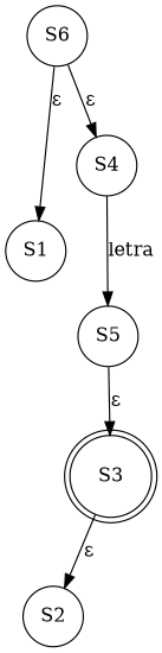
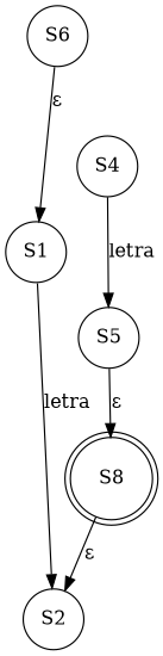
  digraph {
    forcelabels=true
    rankdir=TB
    node [shape=circle]
    n1 [label=S6]
    S1
    S4
    S2
    S5
-   S3 [shape=doublecircle]
+   S3 [shape=doublecircle label=S8]
    n1 -> S1 [label="ε"]
-   n1 -> S4 [label="ε"]
+   S1 -> S2 [label=letra]
    S4 -> S5 [label=letra]
    S5 -> S3 [label="ε"]
    S3 -> S2 [label="ε"]
  }
